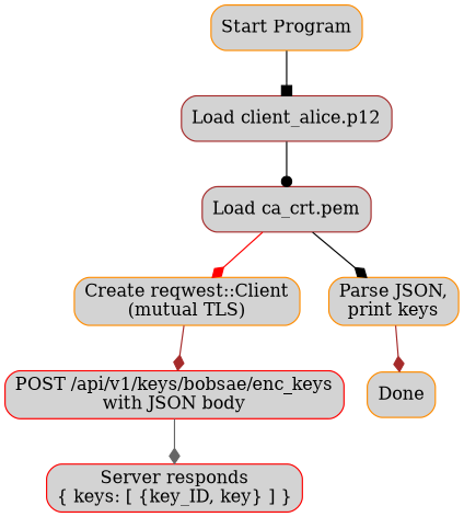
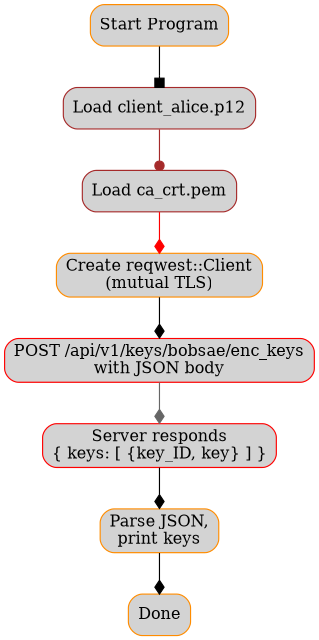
  digraph {
    rankdir=TB
    node [color=darkorange fillcolor=lightgrey shape=box style="filled,rounded"]
    edge [arrowhead=diamond color=black]
    n1 [label="Start Program"]
    n2 [color=brown label="Load client_alice.p12"]
    n3 [color=brown label="Load ca_crt.pem"]
    n4 [label="Create reqwest::Client\n(mutual TLS)"]
    n5 [color=red label="POST /api/v1/keys/bobsae/enc_keys\nwith JSON body"]
    n6 [color=red label="Server responds\n{ keys: [ {key_ID, key} ] }"]
    n7 [label="Parse JSON,\nprint keys"]
    n8 [label=Done]
    n1 -> n2 [arrowhead=box]
-   n2 -> n3 [arrowhead=dot]
+   n2 -> n3 [arrowhead=dot color=brown]
    n3 -> n4 [color=red]
-   n4 -> n5 [color=brown]
+   n4 -> n5
    n5 -> n6 [color=gray40]
-   n3 -> n7
-   n7 -> n8 [color=brown]
+   n6 -> n7
+   n7 -> n8
  }
